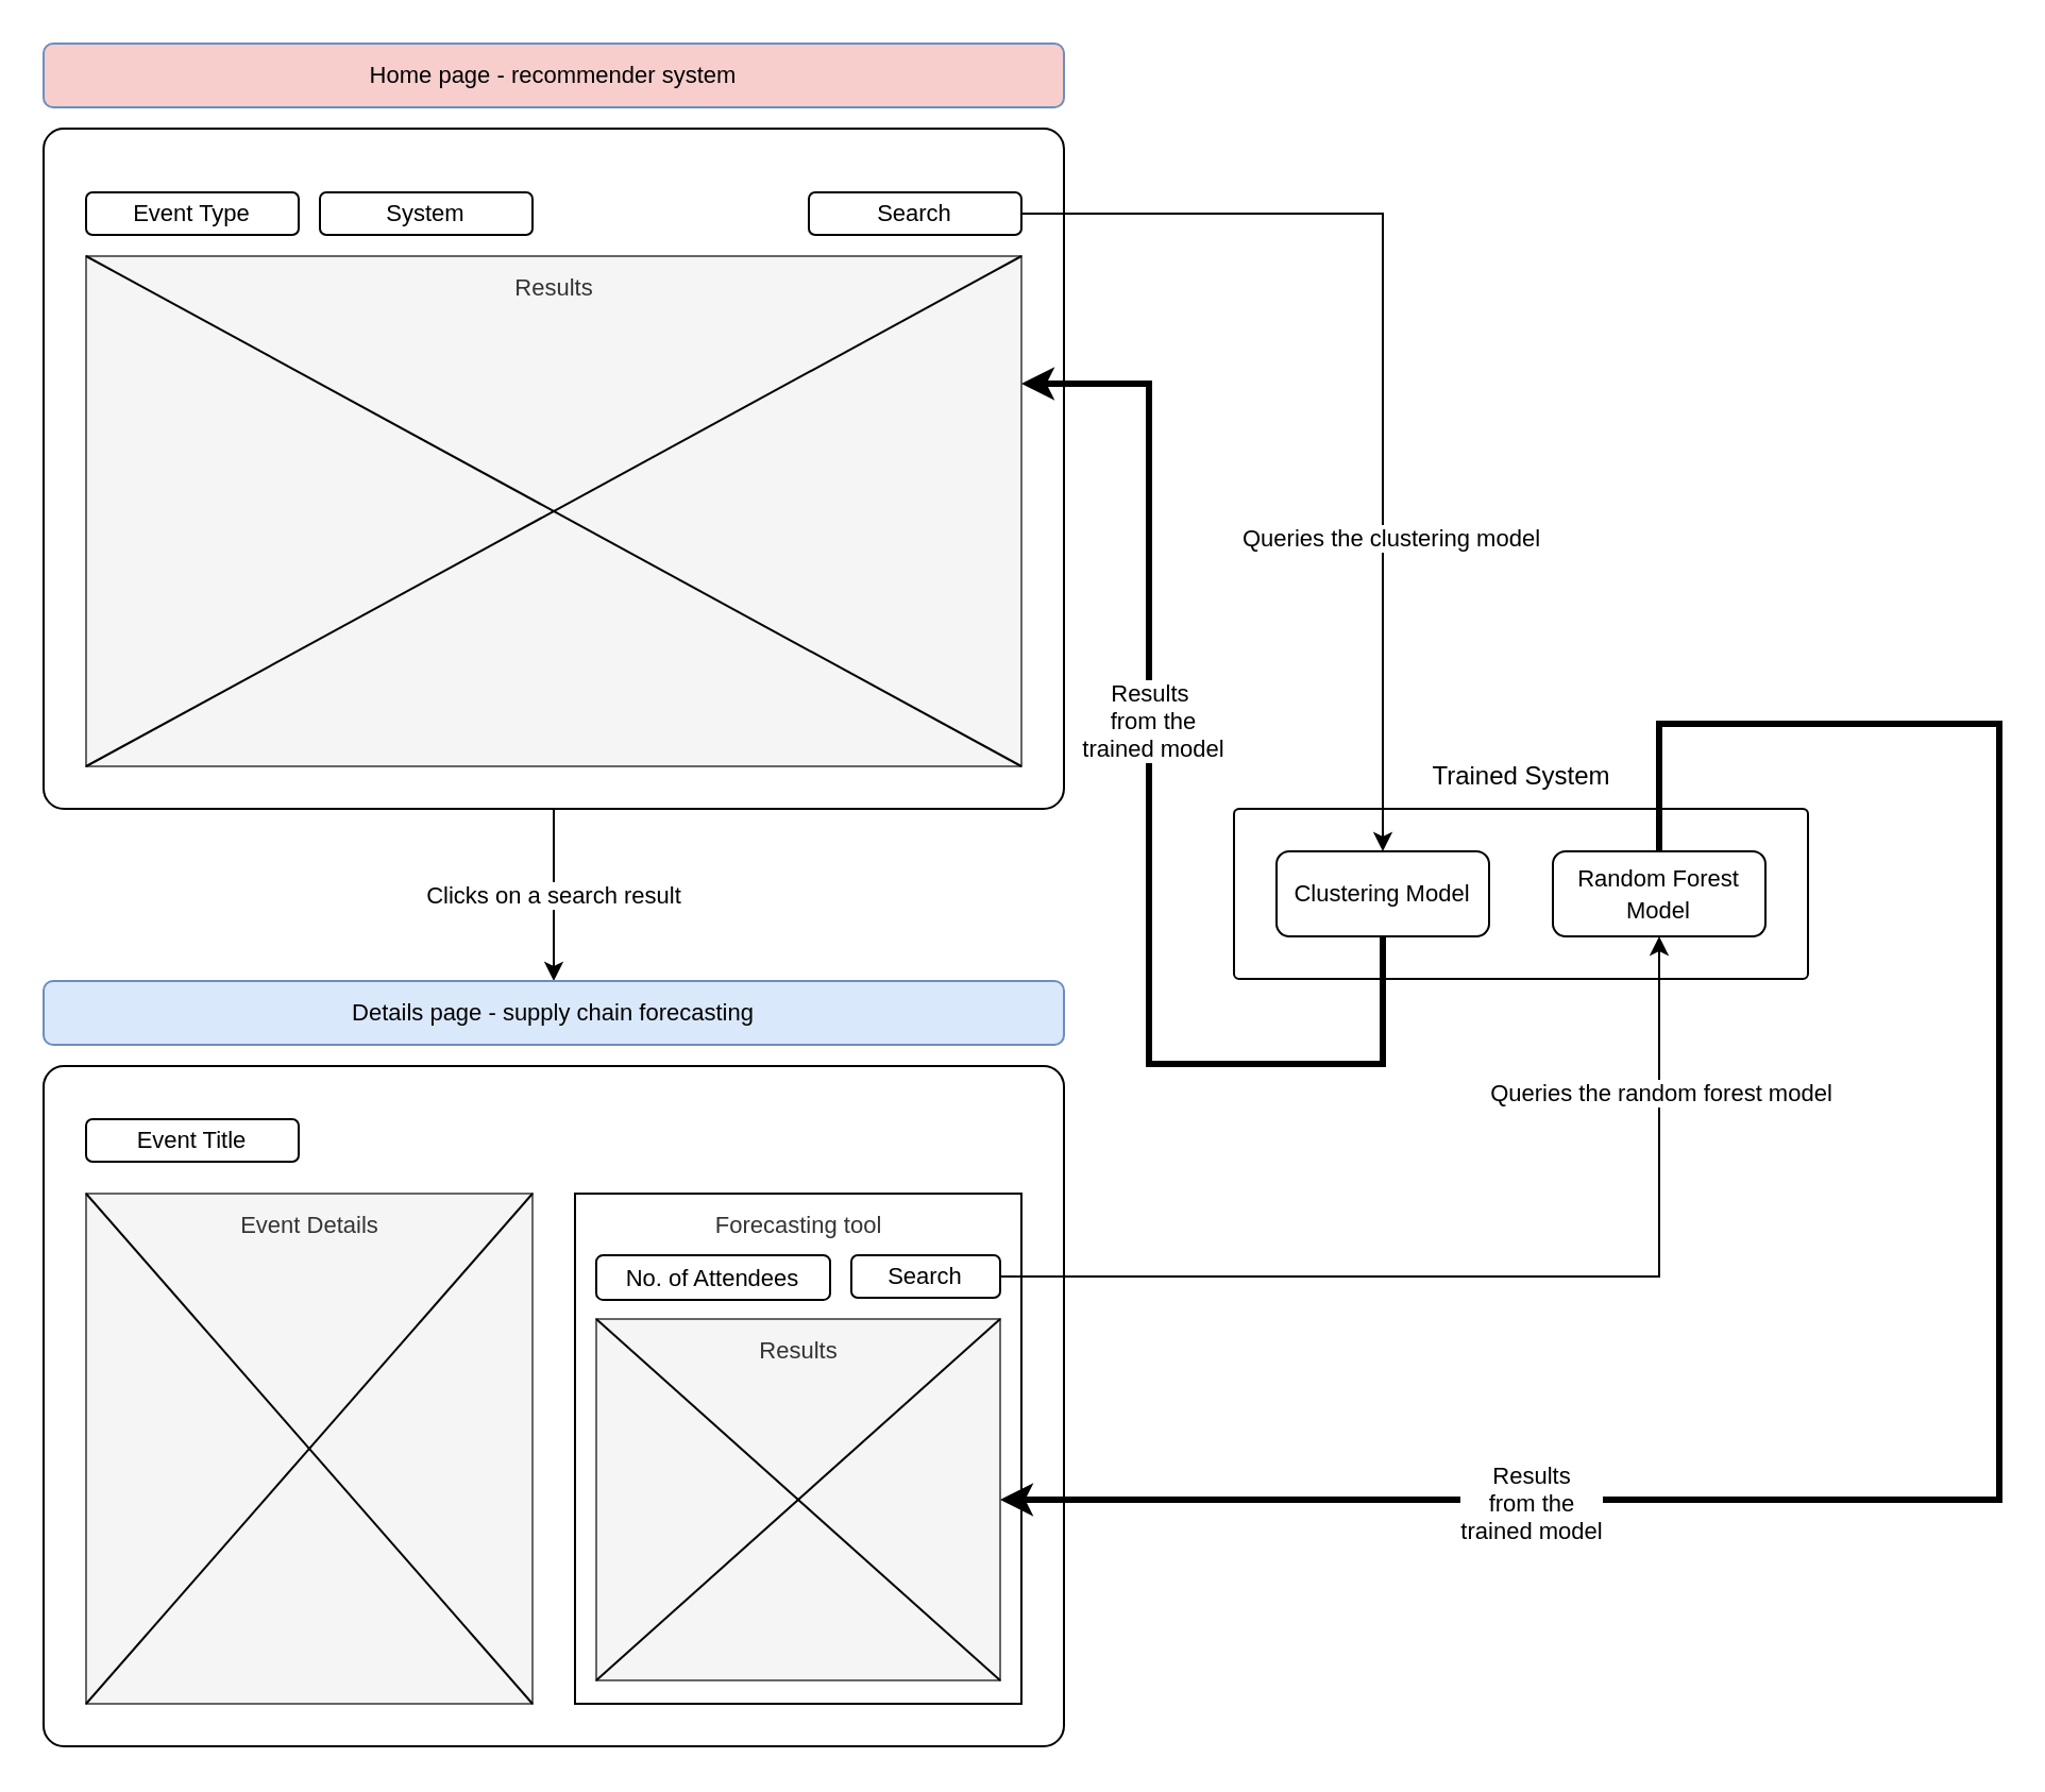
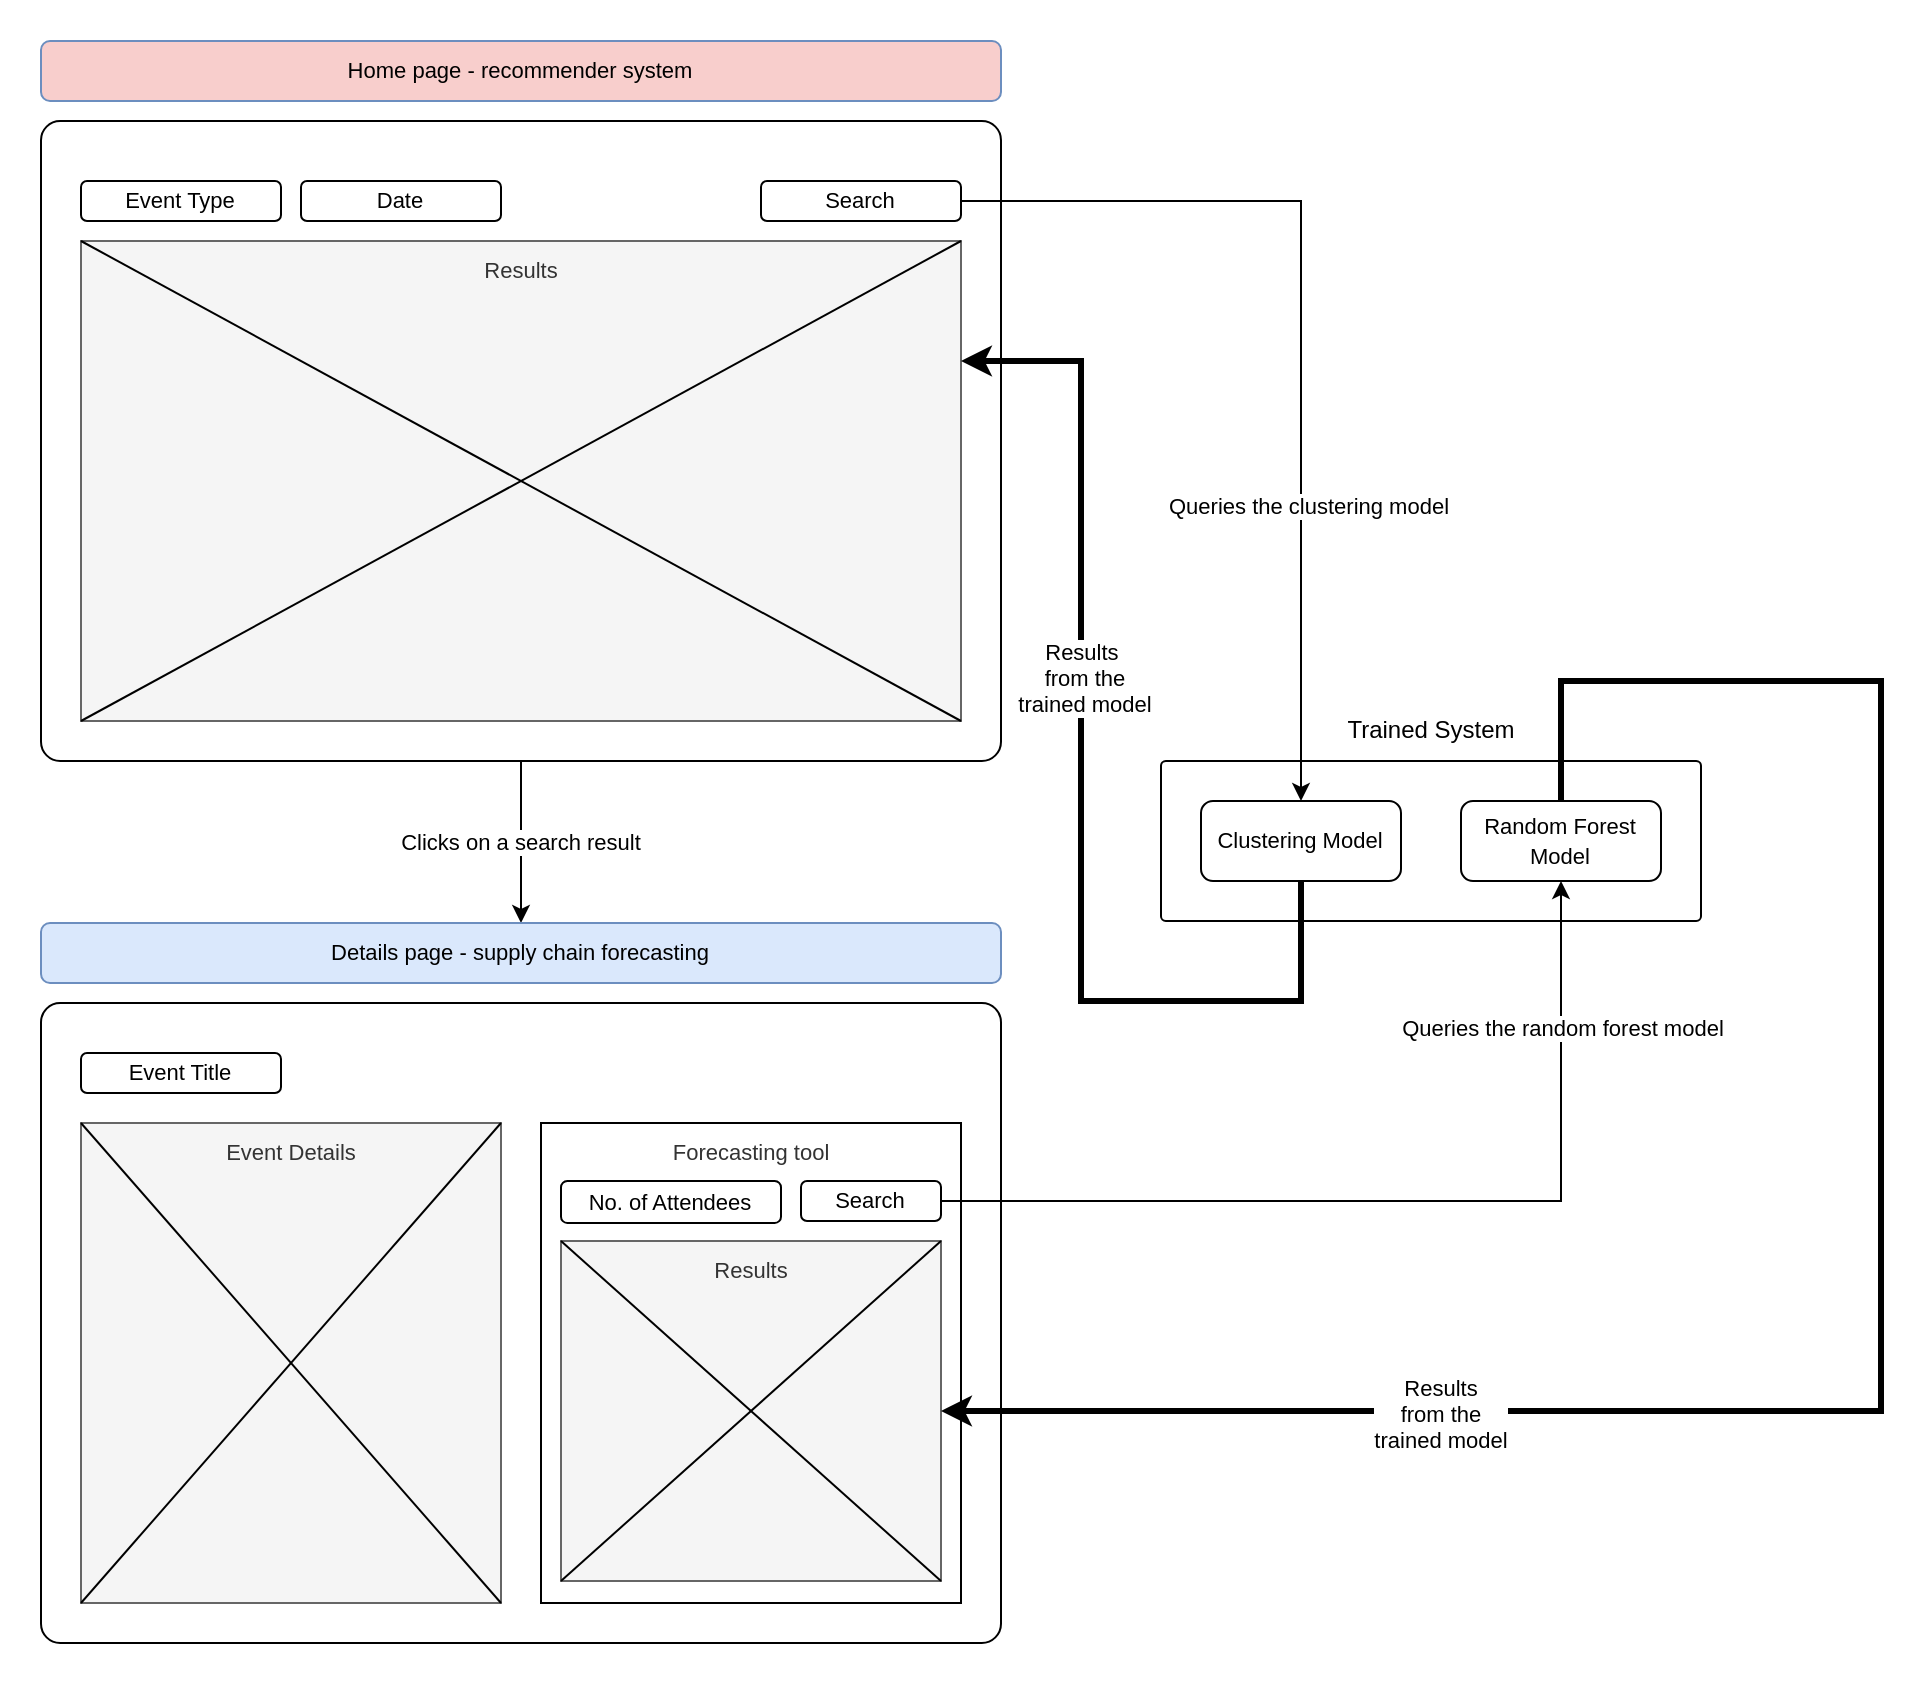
  <mxCell id="0" />
  <mxCell id="1" parent="0" />
  <mxCell id="2" value="" style="group" vertex="1" connectable="0" parent="1"><mxGeometry x="580" y="380" width="270" height="80" as="geometry" /></mxCell>
  <mxCell id="3" value="" style="rounded=1;whiteSpace=wrap;html=1;rotation=0;sketch=0;glass=0;shadow=0;arcSize=3;" vertex="1" parent="2"><mxGeometry width="270" height="80" as="geometry" /></mxCell>
  <mxCell id="4" value="&lt;font style=&quot;font-size: 11px;&quot;&gt;Clustering Model&lt;/font&gt;" style="rounded=1;whiteSpace=wrap;html=1;shadow=0;glass=0;sketch=0;" vertex="1" parent="2"><mxGeometry x="20" y="20" width="100" height="40" as="geometry" /></mxCell>
  <mxCell id="5" value="&lt;span style=&quot;font-size: 11px;&quot;&gt;Random Forest Model&lt;/span&gt;" style="rounded=1;whiteSpace=wrap;html=1;shadow=0;glass=0;sketch=0;" vertex="1" parent="2"><mxGeometry x="150" y="20" width="100" height="40" as="geometry" /></mxCell>
  <mxCell id="6" value="" style="rounded=1;whiteSpace=wrap;html=1;rotation=0;sketch=0;glass=0;shadow=0;arcSize=3;" parent="1" vertex="1"><mxGeometry x="20" y="60" width="480" height="320" as="geometry" /></mxCell>
  <mxCell id="7" value="&lt;font style=&quot;font-size: 11px;&quot;&gt;Event Type&lt;/font&gt;" style="rounded=1;whiteSpace=wrap;html=1;shadow=0;glass=0;sketch=0;" parent="1" vertex="1"><mxGeometry x="40" y="90" width="100" height="20" as="geometry" /></mxCell>
- <mxCell id="8" value="&lt;font style=&quot;font-size: 11px;&quot;&gt;System&lt;/font&gt;" style="rounded=1;whiteSpace=wrap;html=1;shadow=0;glass=0;sketch=0;" parent="1" vertex="1"><mxGeometry x="150" y="90" width="100" height="20" as="geometry" /></mxCell>
+ <mxCell id="8" value="&lt;font style=&quot;font-size: 11px;&quot;&gt;Date&lt;/font&gt;" style="rounded=1;whiteSpace=wrap;html=1;shadow=0;glass=0;sketch=0;" parent="1" vertex="1"><mxGeometry x="150" y="90" width="100" height="20" as="geometry" /></mxCell>
  <mxCell id="9" value="Clicks on a search result" style="endArrow=classic;html=1;rounded=0;fontSize=11;exitX=0.5;exitY=1;exitDx=0;exitDy=0;entryX=0.5;entryY=0;entryDx=0;entryDy=0;" parent="1" source="6" target="12" edge="1"><mxGeometry relative="1" as="geometry"><mxPoint x="510" y="219.5" as="sourcePoint" /><mxPoint x="260" y="500" as="targetPoint" /></mxGeometry></mxCell>
  <mxCell id="10" value="Home page - recommender system" style="rounded=1;whiteSpace=wrap;html=1;shadow=0;glass=0;sketch=0;fontSize=11;fillColor=#f8cecc;strokeColor=#6c8ebf;" parent="1" vertex="1"><mxGeometry x="20" y="20" width="480" height="30" as="geometry" /></mxCell>
  <mxCell id="11" value="" style="rounded=1;whiteSpace=wrap;html=1;rotation=0;sketch=0;glass=0;shadow=0;arcSize=3;" parent="1" vertex="1"><mxGeometry x="20" y="501" width="480" height="320" as="geometry" /></mxCell>
  <mxCell id="12" value="Details page - supply chain forecasting" style="rounded=1;whiteSpace=wrap;html=1;shadow=0;glass=0;sketch=0;fontSize=11;fillColor=#dae8fc;strokeColor=#6c8ebf;" parent="1" vertex="1"><mxGeometry x="20" y="461" width="480" height="30" as="geometry" /></mxCell>
  <mxCell id="13" value="&lt;font style=&quot;font-size: 11px;&quot;&gt;Event Title&lt;/font&gt;" style="rounded=1;whiteSpace=wrap;html=1;shadow=0;glass=0;sketch=0;" parent="1" vertex="1"><mxGeometry x="40" y="526" width="100" height="20" as="geometry" /></mxCell>
  <mxCell id="14" value="" style="rounded=0;whiteSpace=wrap;html=1;shadow=0;glass=0;sketch=0;fontSize=11;arcSize=3;fillColor=#f5f5f5;fontColor=#333333;strokeColor=#666666;" parent="1" vertex="1"><mxGeometry x="40" y="561" width="210" height="240" as="geometry" /></mxCell>
  <mxCell id="15" value="" style="rounded=0;whiteSpace=wrap;html=1;shadow=0;glass=0;sketch=0;fontSize=11;arcSize=3;" parent="1" vertex="1"><mxGeometry x="270" y="561" width="210" height="240" as="geometry" /></mxCell>
  <mxCell id="16" value="&lt;span style=&quot;color: rgb(51, 51, 51);&quot;&gt;Forecasting tool&lt;/span&gt;" style="text;html=1;resizable=0;autosize=1;align=center;verticalAlign=middle;points=[];fillColor=none;strokeColor=none;rounded=0;shadow=0;glass=0;sketch=0;fontSize=11;" parent="1" vertex="1"><mxGeometry x="325" y="561" width="100" height="30" as="geometry" /></mxCell>
  <mxCell id="17" value="" style="endArrow=none;html=1;rounded=0;fontSize=11;exitX=0;exitY=0;exitDx=0;exitDy=0;entryX=1;entryY=1;entryDx=0;entryDy=0;" parent="1" source="14" target="14" edge="1"><mxGeometry width="50" height="50" relative="1" as="geometry"><mxPoint x="370" y="501" as="sourcePoint" /><mxPoint x="420" y="451" as="targetPoint" /></mxGeometry></mxCell>
  <mxCell id="18" value="" style="endArrow=none;html=1;rounded=0;fontSize=11;exitX=0;exitY=1;exitDx=0;exitDy=0;entryX=1;entryY=0;entryDx=0;entryDy=0;" parent="1" source="14" target="14" edge="1"><mxGeometry width="50" height="50" relative="1" as="geometry"><mxPoint x="370" y="501" as="sourcePoint" /><mxPoint x="420" y="451" as="targetPoint" /></mxGeometry></mxCell>
  <mxCell id="19" value="&lt;span style=&quot;color: rgb(51, 51, 51);&quot;&gt;Event Details&lt;/span&gt;" style="text;html=1;resizable=0;autosize=1;align=center;verticalAlign=middle;points=[];fillColor=none;strokeColor=none;rounded=0;shadow=0;glass=0;sketch=0;fontSize=11;" parent="1" vertex="1"><mxGeometry x="100" y="561" width="90" height="30" as="geometry" /></mxCell>
  <mxCell id="20" style="edgeStyle=orthogonalEdgeStyle;rounded=0;orthogonalLoop=1;jettySize=auto;html=1;exitX=1;exitY=0.5;exitDx=0;exitDy=0;" edge="1" parent="1" source="22" target="4"><mxGeometry relative="1" as="geometry" /></mxCell>
  <mxCell id="21" value="Queries the clustering model" style="edgeLabel;html=1;align=center;verticalAlign=middle;resizable=0;points=[];" vertex="1" connectable="0" parent="20"><mxGeometry x="0.372" y="3" relative="1" as="geometry"><mxPoint as="offset" /></mxGeometry></mxCell>
  <mxCell id="22" value="&lt;font style=&quot;font-size: 11px;&quot;&gt;Search&lt;/font&gt;" style="rounded=1;whiteSpace=wrap;html=1;shadow=0;glass=0;sketch=0;" vertex="1" parent="1"><mxGeometry x="380" y="90" width="100" height="20" as="geometry" /></mxCell>
  <mxCell id="23" value="&lt;span style=&quot;font-size: 11px;&quot;&gt;No. of Attendees&lt;/span&gt;" style="rounded=1;whiteSpace=wrap;html=1;shadow=0;glass=0;sketch=0;" vertex="1" parent="1"><mxGeometry x="280" y="590" width="110" height="21" as="geometry" /></mxCell>
  <mxCell id="24" style="edgeStyle=orthogonalEdgeStyle;rounded=0;orthogonalLoop=1;jettySize=auto;html=1;exitX=1;exitY=0.5;exitDx=0;exitDy=0;entryX=0.5;entryY=1;entryDx=0;entryDy=0;" edge="1" parent="1" source="26" target="5"><mxGeometry relative="1" as="geometry" /></mxCell>
  <mxCell id="25" value="Queries the random forest model" style="edgeLabel;html=1;align=center;verticalAlign=middle;resizable=0;points=[];" vertex="1" connectable="0" parent="24"><mxGeometry x="0.689" relative="1" as="geometry"><mxPoint as="offset" /></mxGeometry></mxCell>
  <mxCell id="26" value="&lt;font style=&quot;font-size: 11px;&quot;&gt;Search&lt;/font&gt;" style="rounded=1;whiteSpace=wrap;html=1;shadow=0;glass=0;sketch=0;" vertex="1" parent="1"><mxGeometry x="400" y="590" width="70" height="20" as="geometry" /></mxCell>
  <mxCell id="27" value="" style="group" vertex="1" connectable="0" parent="1"><mxGeometry x="40" y="120" width="440" height="240" as="geometry" /></mxCell>
  <mxCell id="28" value="" style="rounded=0;whiteSpace=wrap;html=1;shadow=0;glass=0;sketch=0;fontSize=11;arcSize=3;fillColor=#f5f5f5;fontColor=#333333;strokeColor=#666666;" parent="27" vertex="1"><mxGeometry width="440" height="240" as="geometry" /></mxCell>
  <mxCell id="29" value="" style="endArrow=none;html=1;rounded=0;fontSize=11;exitX=0;exitY=1;exitDx=0;exitDy=0;entryX=1;entryY=0;entryDx=0;entryDy=0;" parent="27" source="28" target="28" edge="1"><mxGeometry width="50" height="50" relative="1" as="geometry"><mxPoint x="190" y="95" as="sourcePoint" /><mxPoint x="280" y="145" as="targetPoint" /></mxGeometry></mxCell>
  <mxCell id="30" value="" style="endArrow=none;html=1;rounded=0;fontSize=11;exitX=0;exitY=0;exitDx=0;exitDy=0;entryX=1;entryY=1;entryDx=0;entryDy=0;" parent="27" source="28" target="28" edge="1"><mxGeometry width="50" height="50" relative="1" as="geometry"><mxPoint x="120" y="110" as="sourcePoint" /><mxPoint x="170" y="60" as="targetPoint" /></mxGeometry></mxCell>
  <mxCell id="31" value="&lt;span style=&quot;color: rgb(51, 51, 51);&quot;&gt;Results&lt;/span&gt;" style="text;html=1;resizable=0;autosize=1;align=center;verticalAlign=middle;points=[];fillColor=none;strokeColor=none;rounded=0;shadow=0;glass=0;sketch=0;fontSize=11;" vertex="1" parent="27"><mxGeometry x="190" width="60" height="30" as="geometry" /></mxCell>
  <mxCell id="32" value="" style="group" vertex="1" connectable="0" parent="1"><mxGeometry x="280" y="630" width="190" height="170" as="geometry" /></mxCell>
  <mxCell id="33" value="" style="rounded=0;whiteSpace=wrap;html=1;shadow=0;glass=0;sketch=0;fontSize=11;arcSize=3;fillColor=#f5f5f5;fontColor=#333333;strokeColor=#666666;" vertex="1" parent="32"><mxGeometry y="-10" width="190.0" height="170" as="geometry" /></mxCell>
  <mxCell id="34" value="" style="endArrow=none;html=1;rounded=0;fontSize=11;exitX=0;exitY=1;exitDx=0;exitDy=0;entryX=1;entryY=0;entryDx=0;entryDy=0;" edge="1" parent="32" source="33" target="33"><mxGeometry width="50" height="50" relative="1" as="geometry"><mxPoint x="82.045" y="67.292" as="sourcePoint" /><mxPoint x="120.909" y="102.708" as="targetPoint" /></mxGeometry></mxCell>
  <mxCell id="35" value="" style="endArrow=none;html=1;rounded=0;fontSize=11;exitX=0;exitY=0;exitDx=0;exitDy=0;entryX=1;entryY=1;entryDx=0;entryDy=0;" edge="1" parent="32" source="33" target="33"><mxGeometry width="50" height="50" relative="1" as="geometry"><mxPoint x="51.818" y="77.917" as="sourcePoint" /><mxPoint x="73.409" y="42.5" as="targetPoint" /></mxGeometry></mxCell>
  <mxCell id="36" value="&lt;span style=&quot;color: rgb(51, 51, 51);&quot;&gt;Results&lt;/span&gt;" style="text;html=1;resizable=0;autosize=1;align=center;verticalAlign=middle;points=[];fillColor=none;strokeColor=none;rounded=0;shadow=0;glass=0;sketch=0;fontSize=11;" vertex="1" parent="32"><mxGeometry x="65" y="-10" width="60" height="30" as="geometry" /></mxCell>
  <mxCell id="37" style="edgeStyle=orthogonalEdgeStyle;rounded=0;orthogonalLoop=1;jettySize=auto;html=1;exitX=0.5;exitY=1;exitDx=0;exitDy=0;entryX=1;entryY=0.25;entryDx=0;entryDy=0;strokeWidth=3;" edge="1" parent="1" source="4" target="28"><mxGeometry relative="1" as="geometry"><Array as="points"><mxPoint x="650" y="500" /><mxPoint x="540" y="500" /><mxPoint x="540" y="180" /></Array></mxGeometry></mxCell>
  <mxCell id="38" value="Results&amp;nbsp;&lt;br&gt;from the&lt;br&gt;trained model" style="edgeLabel;html=1;align=center;verticalAlign=middle;resizable=0;points=[];" vertex="1" connectable="0" parent="37"><mxGeometry x="0.207" y="-1" relative="1" as="geometry"><mxPoint as="offset" /></mxGeometry></mxCell>
  <mxCell id="39" style="edgeStyle=orthogonalEdgeStyle;rounded=0;orthogonalLoop=1;jettySize=auto;html=1;exitX=0.5;exitY=0;exitDx=0;exitDy=0;entryX=1;entryY=0.5;entryDx=0;entryDy=0;strokeWidth=3;" edge="1" parent="1" source="5" target="33"><mxGeometry relative="1" as="geometry"><Array as="points"><mxPoint x="780" y="340" /><mxPoint x="940" y="340" /><mxPoint x="940" y="705" /></Array></mxGeometry></mxCell>
  <mxCell id="40" value="Results &lt;br&gt;from the &lt;br&gt;trained model" style="edgeLabel;html=1;align=center;verticalAlign=middle;resizable=0;points=[];" vertex="1" connectable="0" parent="39"><mxGeometry x="0.528" y="1" relative="1" as="geometry"><mxPoint as="offset" /></mxGeometry></mxCell>
  <mxCell id="41" value="Trained System" style="text;html=1;resizable=0;autosize=1;align=center;verticalAlign=middle;points=[];fillColor=none;strokeColor=none;rounded=0;" vertex="1" parent="1"><mxGeometry x="660" y="350" width="110" height="30" as="geometry" /></mxCell>
